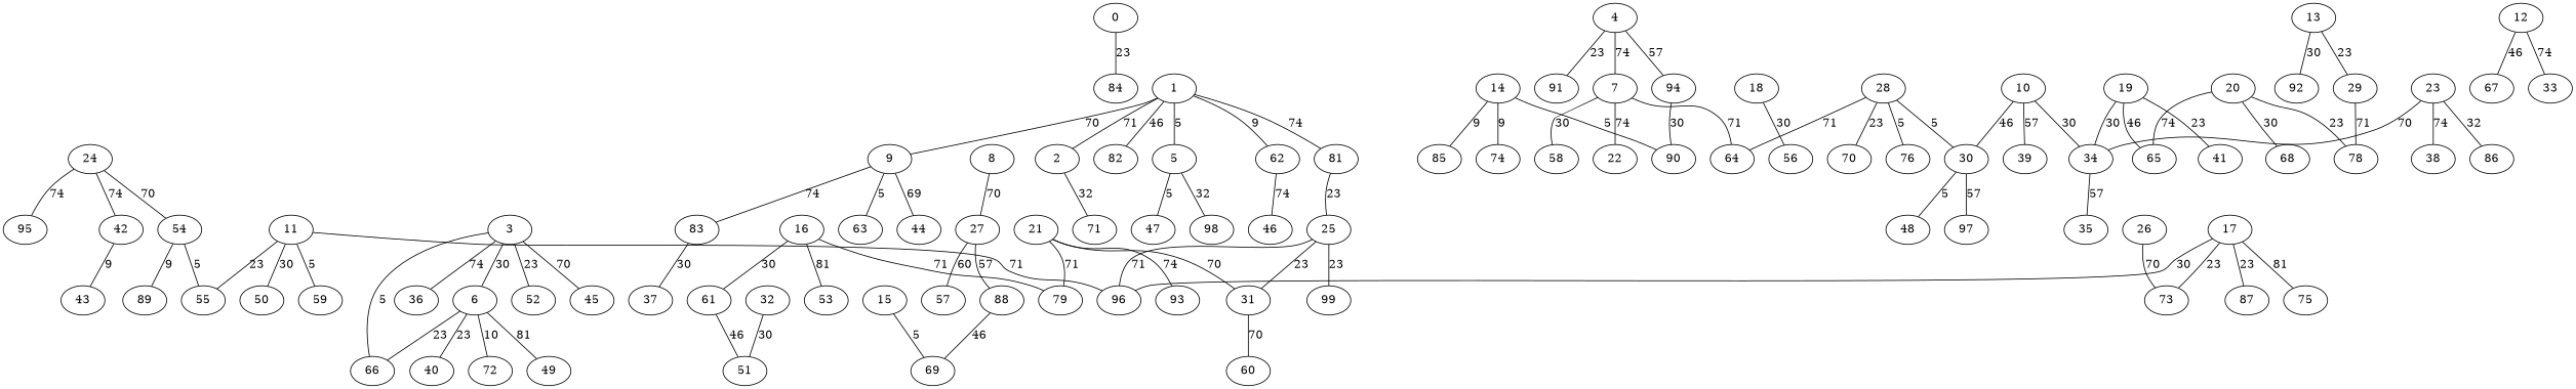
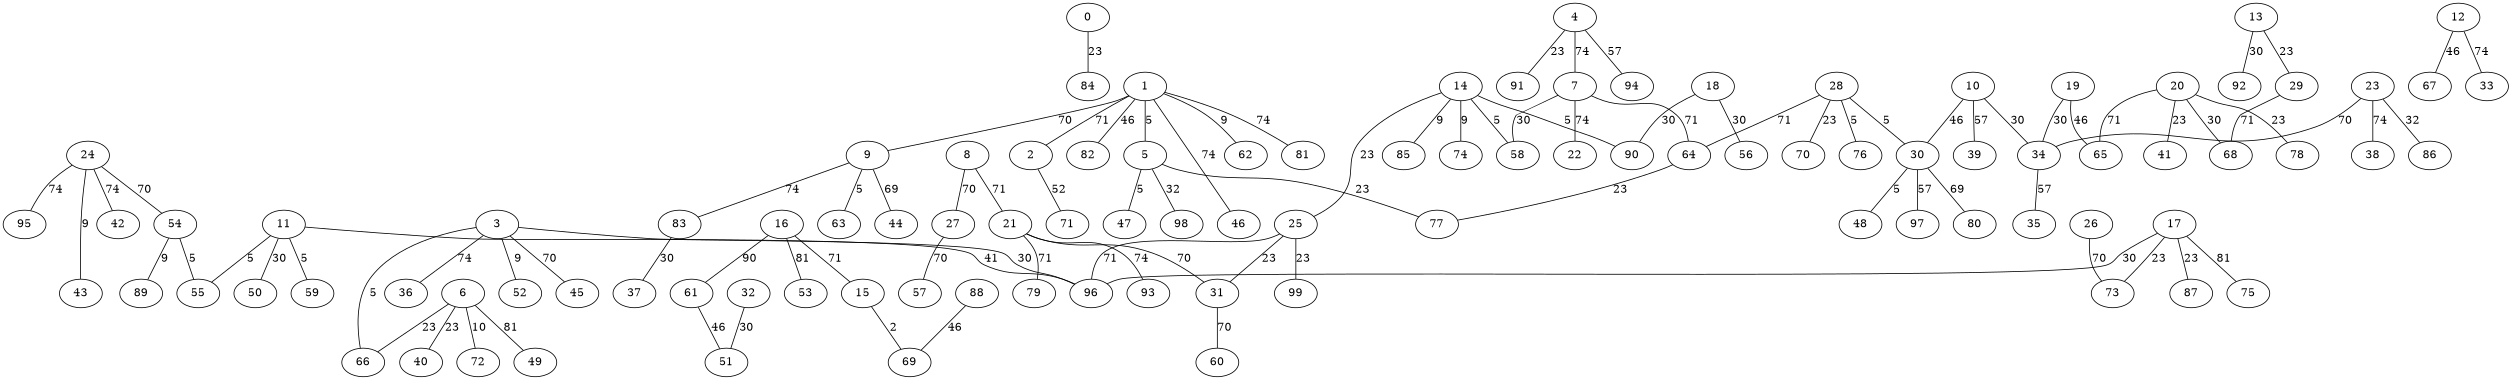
  graph {
    0
    84
    24
    54
    42
    95
    43
    89
    55
    1
    9
    2
    82
    5
    46
    81
    62
    63
    83
    44
    71
+   77
    47
    98
    37
    3
    52
    45
    66
    96
    36
    4
    91
    7
    94
    64
    58
    22
    6
    40
    72
    49
    8
    27
    21
    57
    88
    79
    31
    93
    69
    60
    10
    30
    34
    39
    48
    97
+   80
    35
    11
    59
    50
    12
    67
    33
    13
    29
    92
    68
    14
    25
    90
    74
    85
    99
    15
    16
    61
    53
    51
    17
    73
    87
    75
    18
    56
    19
    41
    65
    20
    78
    23
    38
    86
    26
    28
    70
    76
    32
    0 -- 84 [label=23]
    24 -- 54 [label=70]
    24 -- 42 [label=74]
    24 -- 95 [label=74]
-   42 -- 43 [label=9]
+   24 -- 43 [label=9]
    54 -- 89 [label=9]
    54 -- 55 [label=5]
    1 -- 9 [label=70]
    1 -- 2 [label=71]
    1 -- 82 [label=46]
    1 -- 5 [label=5]
-   62 -- 46 [label=74]
+   1 -- 46 [label=74]
    1 -- 81 [label=74]
    1 -- 62 [label=9]
    9 -- 63 [label=5]
    9 -- 83 [label=74]
    9 -- 44 [label=69]
-   2 -- 71 [label=32]
+   2 -- 71 [label=52]
+   5 -- 77 [label=23]
    5 -- 47 [label=5]
    5 -- 98 [label=32]
    83 -- 37 [label=30]
-   3 -- 52 [label=23]
+   3 -- 52 [label=9]
    3 -- 45 [label=70]
    3 -- 66 [label=5]
-   3 -- 6 [label=30]
+   3 -- 96 [label=30]
    3 -- 36 [label=74]
    4 -- 91 [label=23]
    4 -- 7 [label=74]
    4 -- 94 [label=57]
    7 -- 64 [label=71]
    7 -- 58 [label=30]
    7 -- 22 [label=74]
+   64 -- 77 [label=23]
    6 -- 66 [label=23]
    6 -- 40 [label=23]
    6 -- 72 [label=10]
    6 -- 49 [label=81]
    8 -- 27 [label=70]
-   27 -- 57 [label=60]
-   27 -- 88 [label=57]
+   8 -- 21 [label=71]
+   27 -- 57 [label=70]
    21 -- 79 [label=71]
    21 -- 31 [label=70]
    21 -- 93 [label=74]
    88 -- 69 [label=46]
    31 -- 60 [label=70]
    10 -- 30 [label=46]
    10 -- 34 [label=30]
    10 -- 39 [label=57]
    30 -- 48 [label=5]
    30 -- 97 [label=57]
+   30 -- 80 [label=69]
    34 -- 35 [label=57]
-   11 -- 55 [label=23]
-   11 -- 96 [label=71]
+   11 -- 55 [label=5]
+   11 -- 96 [label=41]
    11 -- 59 [label=5]
    11 -- 50 [label=30]
    12 -- 67 [label=46]
    12 -- 33 [label=74]
    13 -- 29 [label=23]
    13 -- 92 [label=30]
-   29 -- 78 [label=71]
-   81 -- 25 [label=23]
+   29 -- 68 [label=71]
+   14 -- 58 [label=5]
+   14 -- 25 [label=23]
    14 -- 90 [label=5]
    14 -- 74 [label=9]
    14 -- 85 [label=9]
    25 -- 96 [label=71]
    25 -- 31 [label=23]
    25 -- 99 [label=23]
-   15 -- 69 [label=5]
-   16 -- 79 [label=71]
-   16 -- 61 [label=30]
+   15 -- 69 [label=2]
+   16 -- 15 [label=71]
+   16 -- 61 [label=90]
    16 -- 53 [label=81]
    61 -- 51 [label=46]
    17 -- 96 [label=30]
    17 -- 73 [label=23]
    17 -- 87 [label=23]
    17 -- 75 [label=81]
-   94 -- 90 [label=30]
+   18 -- 90 [label=30]
    18 -- 56 [label=30]
    19 -- 34 [label=30]
-   19 -- 41 [label=23]
+   20 -- 41 [label=23]
    19 -- 65 [label=46]
    20 -- 68 [label=30]
-   20 -- 65 [label=74]
+   20 -- 65 [label=71]
    20 -- 78 [label=23]
    23 -- 34 [label=70]
    23 -- 38 [label=74]
    23 -- 86 [label=32]
    26 -- 73 [label=70]
    28 -- 64 [label=71]
    28 -- 30 [label=5]
    28 -- 70 [label=23]
    28 -- 76 [label=5]
    32 -- 51 [label=30]
  }
